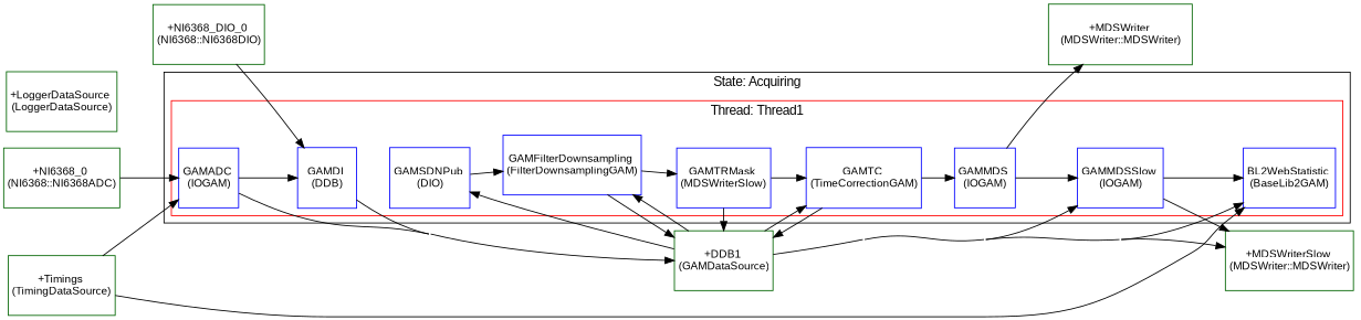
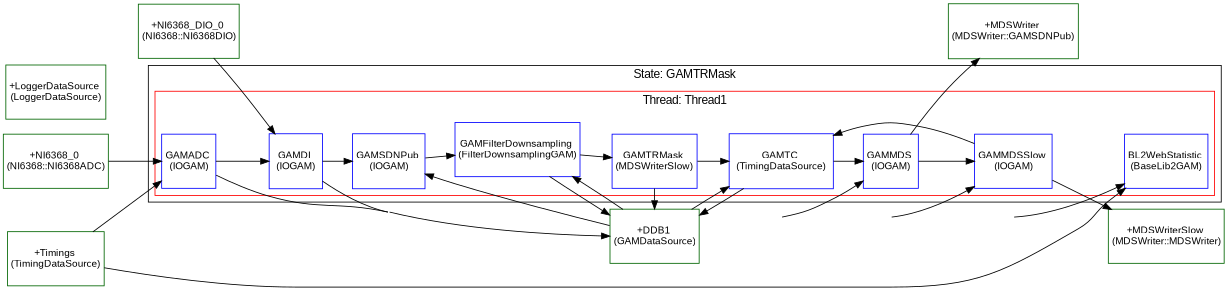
  digraph {
    concentrate=true
    fontname="Liberation Sans"
    rankdir=LR
    node [color=blue fillcolor=white fontname="Liberation Sans" margin=0 shape=record style=filled]
    edge [fontname="Liberation Sans"]
    n1 [label=<<TABLE border="0" cellborder="0"><TR><TD width="60" height="60"><font point-size="12">GAMADC <BR/>(IOGAM)</font></TD></TR></TABLE>>]
-   n2 [label=<<TABLE border="0" cellborder="0"><TR><TD width="60" height="60"><font point-size="12">GAMDI <BR/>(DDB)</font></TD></TR></TABLE>>]
-   n3 [label=<<TABLE border="0" cellborder="0"><TR><TD width="60" height="60"><font point-size="12">GAMSDNPub <BR/>(DIO)</font></TD></TR></TABLE>>]
+   n2 [label=<<TABLE border="0" cellborder="0"><TR><TD width="60" height="60"><font point-size="12">GAMDI <BR/>(IOGAM)</font></TD></TR></TABLE>>]
+   n3 [label=<<TABLE border="0" cellborder="0"><TR><TD width="60" height="60"><font point-size="12">GAMSDNPub <BR/>(IOGAM)</font></TD></TR></TABLE>>]
    n4 [label=<<TABLE border="0" cellborder="0"><TR><TD width="60" height="60"><font point-size="12">GAMFilterDownsampling <BR/>(FilterDownsamplingGAM)</font></TD></TR></TABLE>>]
    n5 [label=<<TABLE border="0" cellborder="0"><TR><TD width="60" height="60"><font point-size="12">GAMTRMask <BR/>(MDSWriterSlow)</font></TD></TR></TABLE>>]
-   n6 [label=<<TABLE border="0" cellborder="0"><TR><TD width="60" height="60"><font point-size="12">GAMTC <BR/>(TimeCorrectionGAM)</font></TD></TR></TABLE>>]
+   n6 [label=<<TABLE border="0" cellborder="0"><TR><TD width="60" height="60"><font point-size="12">GAMTC <BR/>(TimingDataSource)</font></TD></TR></TABLE>>]
    n7 [label=<<TABLE border="0" cellborder="0"><TR><TD width="60" height="60"><font point-size="12">GAMMDS <BR/>(IOGAM)</font></TD></TR></TABLE>>]
    n8 [label=<<TABLE border="0" cellborder="0"><TR><TD width="60" height="60"><font point-size="12">GAMMDSSlow <BR/>(IOGAM)</font></TD></TR></TABLE>>]
    n9 [label=<<TABLE border="0" cellborder="0"><TR><TD width="60" height="60"><font point-size="12">BL2WebStatistic <BR/>(BaseLib2GAM)</font></TD></TR></TABLE>>]
    n10 [color=darkgreen label=<<TABLE border="0" cellborder="0"><TR><TD width="60" height="60"><font point-size="12">+DDB1 <BR/>(GAMDataSource)</font></TD></TR></TABLE>>]
-   n11 [color=darkgreen label=<<TABLE border="0" cellborder="0"><TR><TD width="60" height="60"><font point-size="12">+MDSWriter <BR/>(MDSWriter::MDSWriter)</font></TD></TR></TABLE>>]
+   n11 [color=darkgreen label=<<TABLE border="0" cellborder="0"><TR><TD width="60" height="60"><font point-size="12">+MDSWriter <BR/>(MDSWriter::GAMSDNPub)</font></TD></TR></TABLE>>]
    n12 [color=darkgreen label=<<TABLE border="0" cellborder="0"><TR><TD width="60" height="60"><font point-size="12">+MDSWriterSlow <BR/>(MDSWriter::MDSWriter)</font></TD></TR></TABLE>>]
    n13 [color=darkgreen label=<<TABLE border="0" cellborder="0"><TR><TD width="60" height="60"><font point-size="12">+LoggerDataSource <BR/>(LoggerDataSource)</font></TD></TR></TABLE>>]
    n14 [color=darkgreen label=<<TABLE border="0" cellborder="0"><TR><TD width="60" height="60"><font point-size="12">+Timings <BR/>(TimingDataSource)</font></TD></TR></TABLE>>]
    n15 [color=darkgreen label=<<TABLE border="0" cellborder="0"><TR><TD width="60" height="60"><font point-size="12">+NI6368_0 <BR/>(NI6368::NI6368ADC)</font></TD></TR></TABLE>>]
    n16 [color=darkgreen label=<<TABLE border="0" cellborder="0"><TR><TD width="60" height="60"><font point-size="12">+NI6368_DIO_0 <BR/>(NI6368::NI6368DIO)</font></TD></TR></TABLE>>]
    subgraph cluster_1 {
-     label="State: Acquiring"
+     label="State: GAMTRMask"
      subgraph cluster_2 {
        color=red
        label="Thread: Thread1"
        n1
        n2
        n3
        n4
        n5
        n6
        n7
        n8
        n9
      }
    }
    n1 -> n2
    n1 -> n10
+   n2 -> n3
    n2 -> n10
    n3 -> n4
    n4 -> n5
    n4 -> n10
    n5 -> n6
    n5 -> n10
    n6 -> n7
    n6 -> n10
    n7 -> n8
    n7 -> n11
-   n8 -> n9
+   n8 -> n6
    n8 -> n12
    n10 -> n3
    n10 -> n4
    n10 -> n5
    n10 -> n6
-   n10 -> n12
+   n10 -> n7
    n10 -> n8
    n10 -> n9
    n14 -> n1
    n14 -> n9
    n15 -> n1
    n16 -> n2
  }
